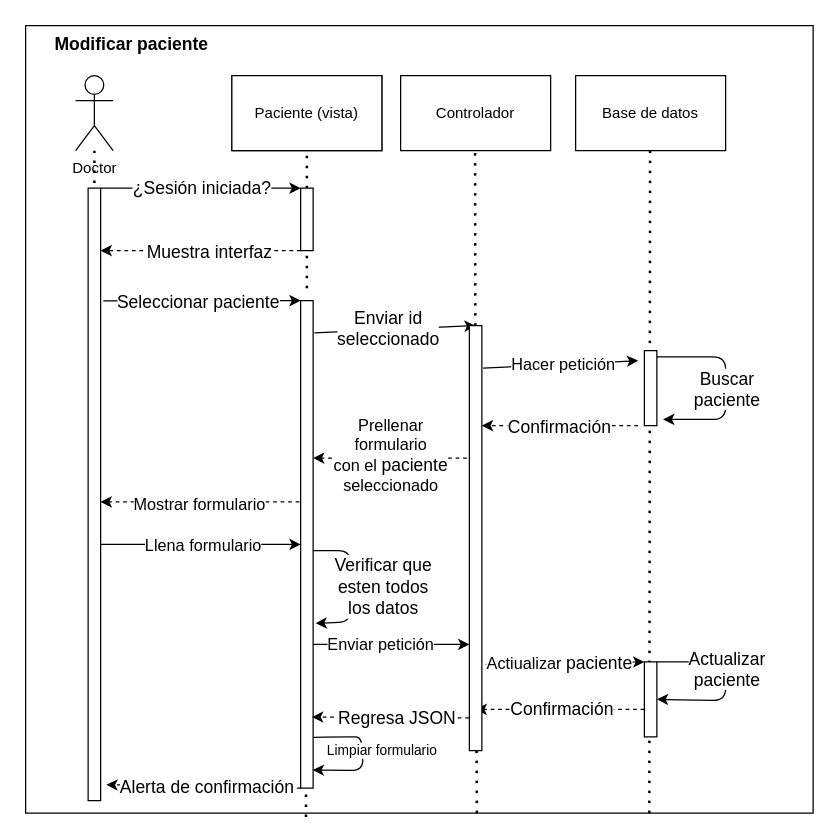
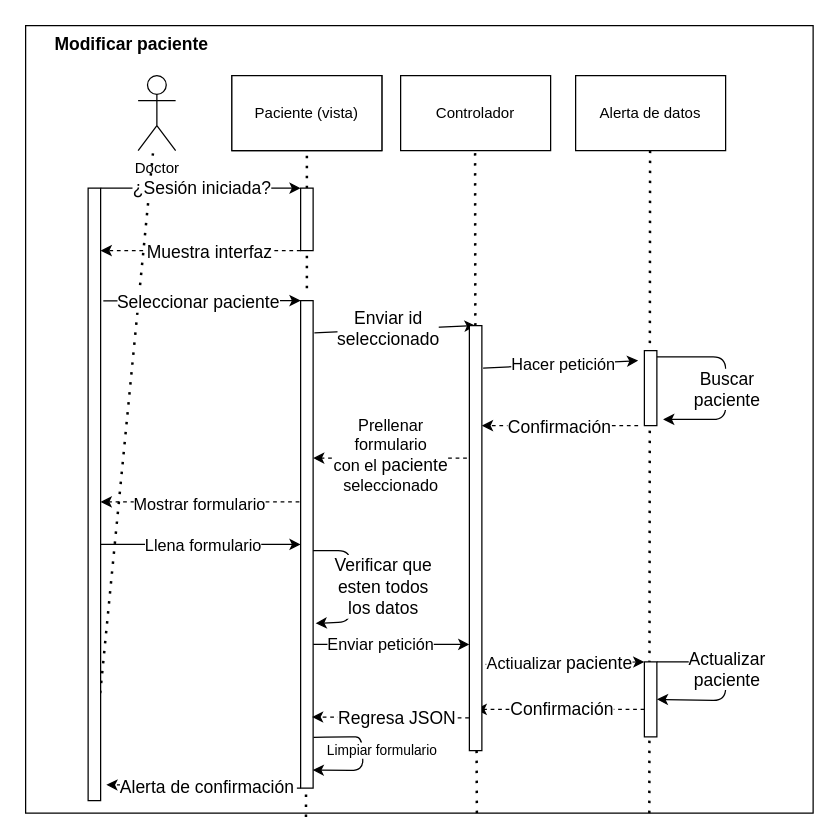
  <mxCell id="0" />
  <mxCell id="1" parent="0" />
  <mxCell id="2" value="" style="endArrow=none;dashed=1;html=1;dashPattern=1 3;strokeWidth=2;fontSize=14;startArrow=none;" parent="1" target="47" edge="1"><mxGeometry width="50" height="50" relative="1" as="geometry"><mxPoint x="520" y="430" as="sourcePoint" /><mxPoint x="519.57" y="120" as="targetPoint" /><Array as="points"><mxPoint x="520" y="610" /></Array></mxGeometry></mxCell>
  <mxCell id="3" value="" style="whiteSpace=wrap;html=1;" parent="1" vertex="1"><mxGeometry y="20" width="630" height="630" as="geometry" x="20" /></mxCell>
  <mxCell id="4" value="" style="endArrow=none;dashed=1;html=1;dashPattern=1 3;strokeWidth=2;fontSize=14;startArrow=none;" parent="1" edge="1"><mxGeometry width="50" height="50" relative="1" as="geometry"><mxPoint x="245" y="230" as="sourcePoint" /><mxPoint x="245" y="120" as="targetPoint" /></mxGeometry></mxCell>
  <mxCell id="5" value="" style="endArrow=none;dashed=1;html=1;dashPattern=1 3;strokeWidth=2;fontSize=14;" parent="1" target="6" edge="1"><mxGeometry width="50" height="50" relative="1" as="geometry"><mxPoint x="75" y="601.818" as="sourcePoint" /><mxPoint x="240" y="180" as="targetPoint" /></mxGeometry></mxCell>
- <mxCell id="6" value="Doctor&lt;br&gt;" style="shape=umlActor;verticalLabelPosition=bottom;verticalAlign=top;html=1;outlineConnect=0;" parent="1" vertex="1"><mxGeometry x="60" y="60" width="30" height="60" as="geometry" /></mxCell>
+ <mxCell id="6" value="Doctor&lt;br&gt;" style="shape=umlActor;verticalLabelPosition=bottom;verticalAlign=top;html=1;outlineConnect=0;" parent="1" vertex="1"><mxGeometry x="110" y="60" width="30" height="60" as="geometry" /></mxCell>
  <mxCell id="7" value="&lt;span style=&quot;font-size: 14px; background-color: rgb(24, 20, 29);&quot;&gt;Paciente (Vista)&lt;/span&gt;" style="rounded=0;whiteSpace=wrap;html=1;" parent="1" vertex="1"><mxGeometry x="185" y="60" width="120" height="60" as="geometry" /></mxCell>
  <mxCell id="8" style="edgeStyle=none;html=1;entryX=0;entryY=0;entryDx=0;entryDy=0;fontSize=14;exitX=1;exitY=0;exitDx=0;exitDy=0;" parent="1" source="14" target="20" edge="1"><mxGeometry relative="1" as="geometry" /></mxCell>
  <mxCell id="9" value="¿Sesión iniciada?" style="edgeLabel;html=1;align=center;verticalAlign=middle;resizable=0;points=[];fontSize=14;" parent="8" vertex="1" connectable="0"><mxGeometry x="0.244" y="-3" relative="1" as="geometry"><mxPoint x="-19" y="-3" as="offset" /></mxGeometry></mxCell>
  <mxCell id="10" style="edgeStyle=none;html=1;exitX=1.214;exitY=0.184;exitDx=0;exitDy=0;entryX=0;entryY=0;entryDx=0;entryDy=0;fontSize=14;exitPerimeter=0;" parent="1" source="14" target="33" edge="1"><mxGeometry relative="1" as="geometry"><mxPoint x="240" y="230" as="targetPoint" /></mxGeometry></mxCell>
  <mxCell id="11" value="Seleccionar paciente" style="edgeLabel;html=1;align=center;verticalAlign=middle;resizable=0;points=[];fontSize=14;" parent="10" vertex="1" connectable="0"><mxGeometry x="0.262" y="-2" relative="1" as="geometry"><mxPoint x="-25" y="-2" as="offset" /></mxGeometry></mxCell>
  <mxCell id="12" style="edgeStyle=none;html=1;entryX=0;entryY=0.5;entryDx=0;entryDy=0;fontSize=13;" parent="1" target="33" edge="1"><mxGeometry relative="1" as="geometry"><mxPoint x="80" y="435" as="sourcePoint" /></mxGeometry></mxCell>
  <mxCell id="13" value="Llena formulario" style="edgeLabel;html=1;align=center;verticalAlign=middle;resizable=0;points=[];fontSize=13;" parent="12" vertex="1" connectable="0"><mxGeometry x="0.221" relative="1" as="geometry"><mxPoint x="-17" as="offset" /></mxGeometry></mxCell>
  <mxCell id="14" value="" style="whiteSpace=wrap;html=1;" parent="1" vertex="1"><mxGeometry x="70" y="150" width="10" height="490" as="geometry" /></mxCell>
  <mxCell id="15" value="Controlador" style="rounded=0;whiteSpace=wrap;html=1;" parent="1" vertex="1"><mxGeometry x="320" y="60" width="120" height="60" as="geometry" /></mxCell>
- <mxCell id="16" value="Base de datos" style="rounded=0;whiteSpace=wrap;html=1;" parent="1" vertex="1"><mxGeometry x="460" y="60" width="120" height="60" as="geometry" /></mxCell>
+ <mxCell id="16" value="Alerta de datos" style="rounded=0;whiteSpace=wrap;html=1;" parent="1" vertex="1"><mxGeometry x="460" y="60" width="120" height="60" as="geometry" /></mxCell>
  <mxCell id="17" value="&lt;b&gt;&lt;font style=&quot;font-size: 14px;&quot;&gt;Modificar paciente&lt;/font&gt;&lt;/b&gt;&lt;b&gt;&lt;font style=&quot;font-size: 14px;&quot;&gt;&lt;br&gt;&lt;/font&gt;&lt;/b&gt;" style="text;html=1;strokeColor=none;fillColor=none;align=center;verticalAlign=middle;whiteSpace=wrap;rounded=0;" parent="1" vertex="1"><mxGeometry x="30" y="20" width="150" height="30" as="geometry" /></mxCell>
  <mxCell id="18" style="edgeStyle=none;html=1;exitX=0;exitY=1;exitDx=0;exitDy=0;fontSize=14;dashed=1;" parent="1" source="20" edge="1"><mxGeometry relative="1" as="geometry"><mxPoint x="80" y="200" as="targetPoint" /></mxGeometry></mxCell>
  <mxCell id="19" value="Muestra interfaz" style="edgeLabel;html=1;align=center;verticalAlign=middle;resizable=0;points=[];fontSize=14;" parent="18" vertex="1" connectable="0"><mxGeometry x="-0.076" relative="1" as="geometry"><mxPoint as="offset" /></mxGeometry></mxCell>
  <mxCell id="20" value="" style="whiteSpace=wrap;html=1;" parent="1" vertex="1"><mxGeometry x="240" y="150" width="10" height="50" as="geometry" /></mxCell>
  <mxCell id="21" value="" style="endArrow=none;dashed=1;html=1;dashPattern=1 3;strokeWidth=2;fontSize=14;exitX=0.356;exitY=1.005;exitDx=0;exitDy=0;exitPerimeter=0;" parent="1" source="3" edge="1"><mxGeometry width="50" height="50" relative="1" as="geometry"><mxPoint x="244.55" y="601.818" as="sourcePoint" /><mxPoint x="244.938" y="320" as="targetPoint" /></mxGeometry></mxCell>
  <mxCell id="22" value="" style="endArrow=none;dashed=1;html=1;dashPattern=1 3;strokeWidth=2;fontSize=14;startArrow=none;" parent="1" source="46" edge="1"><mxGeometry width="50" height="50" relative="1" as="geometry"><mxPoint x="380" y="400" as="sourcePoint" /><mxPoint x="379.57" y="120" as="targetPoint" /></mxGeometry></mxCell>
  <mxCell id="23" value="" style="endArrow=none;dashed=1;html=1;dashPattern=1 3;strokeWidth=2;fontSize=14;startArrow=none;exitX=0.573;exitY=1;exitDx=0;exitDy=0;exitPerimeter=0;" parent="1" source="3" edge="1"><mxGeometry width="50" height="50" relative="1" as="geometry"><mxPoint x="380" y="550" as="sourcePoint" /><mxPoint x="380.124" y="440" as="targetPoint" /></mxGeometry></mxCell>
  <mxCell id="24" value="" style="endArrow=none;dashed=1;html=1;dashPattern=1 3;strokeWidth=2;fontSize=14;startArrow=none;exitX=0.792;exitY=1;exitDx=0;exitDy=0;exitPerimeter=0;" parent="1" source="3" edge="1"><mxGeometry width="50" height="50" relative="1" as="geometry"><mxPoint x="520" y="620" as="sourcePoint" /><mxPoint x="519.57" y="120" as="targetPoint" /><Array as="points" /></mxGeometry></mxCell>
  <mxCell id="25" style="edgeStyle=none;html=1;entryX=0.5;entryY=0;entryDx=0;entryDy=0;fontSize=14;exitX=1.1;exitY=0.066;exitDx=0;exitDy=0;exitPerimeter=0;" parent="1" source="33" target="46" edge="1"><mxGeometry relative="1" as="geometry"><mxPoint x="250" y="330" as="sourcePoint" /></mxGeometry></mxCell>
  <mxCell id="26" value="Enviar id &lt;br&gt;seleccionado" style="edgeLabel;html=1;align=center;verticalAlign=middle;resizable=0;points=[];fontSize=14;" parent="25" vertex="1" connectable="0"><mxGeometry x="0.37" y="-1" relative="1" as="geometry"><mxPoint x="-29" y="-1" as="offset" /></mxGeometry></mxCell>
  <mxCell id="27" style="edgeStyle=none;html=1;exitX=0;exitY=1;exitDx=0;exitDy=0;entryX=1.457;entryY=0.974;entryDx=0;entryDy=0;entryPerimeter=0;dashed=1;fontSize=14;" parent="1" source="33" target="14" edge="1"><mxGeometry relative="1" as="geometry" /></mxCell>
  <mxCell id="28" value="Alerta de confirmación" style="edgeLabel;html=1;align=center;verticalAlign=middle;resizable=0;points=[];fontSize=14;" parent="27" vertex="1" connectable="0"><mxGeometry x="0.162" y="-3" relative="1" as="geometry"><mxPoint x="14" y="3" as="offset" /></mxGeometry></mxCell>
  <mxCell id="29" style="edgeStyle=none;html=1;dashed=1;fontSize=13;exitX=-0.1;exitY=0.413;exitDx=0;exitDy=0;exitPerimeter=0;" parent="1" source="33" edge="1"><mxGeometry relative="1" as="geometry"><mxPoint x="80" y="401" as="targetPoint" /></mxGeometry></mxCell>
  <mxCell id="30" value="Mostrar formulario" style="edgeLabel;html=1;align=center;verticalAlign=middle;resizable=0;points=[];fontSize=13;" parent="29" vertex="1" connectable="0"><mxGeometry x="-0.354" y="1" relative="1" as="geometry"><mxPoint x="-29" as="offset" /></mxGeometry></mxCell>
  <mxCell id="31" style="edgeStyle=none;html=1;entryX=0;entryY=0.75;entryDx=0;entryDy=0;fontSize=13;exitX=1;exitY=0.705;exitDx=0;exitDy=0;exitPerimeter=0;" parent="1" source="33" target="46" edge="1"><mxGeometry relative="1" as="geometry"><mxPoint x="260" y="517" as="sourcePoint" /></mxGeometry></mxCell>
  <mxCell id="32" value="Enviar petición" style="edgeLabel;html=1;align=center;verticalAlign=middle;resizable=0;points=[];fontSize=13;" parent="31" vertex="1" connectable="0"><mxGeometry x="-0.252" relative="1" as="geometry"><mxPoint x="7" as="offset" /></mxGeometry></mxCell>
  <mxCell id="33" value="" style="whiteSpace=wrap;html=1;" parent="1" vertex="1"><mxGeometry x="240" y="240" width="10" height="390" as="geometry" /></mxCell>
  <mxCell id="34" style="edgeStyle=none;html=1;exitX=1;exitY=0;exitDx=0;exitDy=0;fontSize=14;entryX=1;entryY=0.5;entryDx=0;entryDy=0;" parent="1" source="38" target="38" edge="1"><mxGeometry relative="1" as="geometry"><mxPoint x="530" y="579" as="targetPoint" /><Array as="points"><mxPoint x="580" y="529" /><mxPoint x="580" y="560" /></Array></mxGeometry></mxCell>
  <mxCell id="35" value="Actualizar&lt;br&gt;paciente" style="edgeLabel;html=1;align=center;verticalAlign=middle;resizable=0;points=[];fontSize=14;" parent="34" vertex="1" connectable="0"><mxGeometry x="-0.127" y="2" relative="1" as="geometry"><mxPoint x="-2" y="-2" as="offset" /></mxGeometry></mxCell>
  <mxCell id="36" style="edgeStyle=none;html=1;exitX=0;exitY=0.633;exitDx=0;exitDy=0;fontSize=14;dashed=1;exitPerimeter=0;" parent="1" source="38" edge="1"><mxGeometry relative="1" as="geometry"><mxPoint x="380" y="567" as="targetPoint" /></mxGeometry></mxCell>
  <mxCell id="37" value="Confirmación" style="edgeLabel;html=1;align=center;verticalAlign=middle;resizable=0;points=[];fontSize=14;" parent="36" vertex="1" connectable="0"><mxGeometry x="-0.41" relative="1" as="geometry"><mxPoint x="-27" as="offset" /></mxGeometry></mxCell>
  <mxCell id="38" value="" style="whiteSpace=wrap;html=1;" parent="1" vertex="1"><mxGeometry x="515" y="529" width="10" height="60" as="geometry" /></mxCell>
  <mxCell id="39" value="" style="endArrow=none;dashed=1;html=1;dashPattern=1 3;strokeWidth=2;fontSize=14;startArrow=none;" parent="1" target="46" edge="1"><mxGeometry width="50" height="50" relative="1" as="geometry"><mxPoint x="380" y="400" as="sourcePoint" /><mxPoint x="379.57" y="120" as="targetPoint" /></mxGeometry></mxCell>
  <mxCell id="40" style="edgeStyle=none;html=1;exitX=1.1;exitY=0.1;exitDx=0;exitDy=0;exitPerimeter=0;" parent="1" source="46" edge="1"><mxGeometry relative="1" as="geometry"><mxPoint x="510" y="288" as="targetPoint" /></mxGeometry></mxCell>
  <mxCell id="41" value="&lt;font style=&quot;font-size: 13px;&quot;&gt;Hacer petición&lt;/font&gt;" style="edgeLabel;html=1;align=center;verticalAlign=middle;resizable=0;points=[];" parent="40" vertex="1" connectable="0"><mxGeometry x="0.264" relative="1" as="geometry"><mxPoint x="-14" as="offset" /></mxGeometry></mxCell>
  <mxCell id="42" style="edgeStyle=none;html=1;exitX=-0.2;exitY=0.312;exitDx=0;exitDy=0;fontSize=13;exitPerimeter=0;dashed=1;" parent="1" source="46" edge="1"><mxGeometry relative="1" as="geometry"><mxPoint x="250" y="366" as="targetPoint" /></mxGeometry></mxCell>
  <mxCell id="43" value="Prellenar &lt;br&gt;formulario &lt;br&gt;con el&amp;nbsp;&lt;span style=&quot;font-size: 14px;&quot;&gt;paciente&lt;/span&gt;&lt;br&gt;seleccionado" style="edgeLabel;html=1;align=center;verticalAlign=middle;resizable=0;points=[];fontSize=13;" parent="42" vertex="1" connectable="0"><mxGeometry x="-0.475" y="-1" relative="1" as="geometry"><mxPoint x="-30" y="-2" as="offset" /></mxGeometry></mxCell>
  <mxCell id="44" style="edgeStyle=none;html=1;exitX=1.3;exitY=0.797;exitDx=0;exitDy=0;entryX=0;entryY=0;entryDx=0;entryDy=0;fontSize=13;exitPerimeter=0;" parent="1" source="46" target="38" edge="1"><mxGeometry relative="1" as="geometry" /></mxCell>
  <mxCell id="45" value="Actiualizar&amp;nbsp;&lt;span style=&quot;font-size: 14px;&quot;&gt;paciente&lt;/span&gt;" style="edgeLabel;html=1;align=center;verticalAlign=middle;resizable=0;points=[];fontSize=13;" parent="44" vertex="1" connectable="0"><mxGeometry x="0.562" y="-2" relative="1" as="geometry"><mxPoint x="-41" y="-2" as="offset" /></mxGeometry></mxCell>
  <mxCell id="46" value="" style="whiteSpace=wrap;html=1;" parent="1" vertex="1"><mxGeometry x="375" y="260" width="10" height="340" as="geometry" /></mxCell>
  <mxCell id="47" value="" style="whiteSpace=wrap;html=1;" parent="1" vertex="1"><mxGeometry x="515" y="280" width="10" height="60" as="geometry" /></mxCell>
  <mxCell id="48" style="edgeStyle=none;html=1;exitX=1;exitY=0;exitDx=0;exitDy=0;fontSize=14;" parent="1" edge="1"><mxGeometry relative="1" as="geometry"><mxPoint x="530" y="335" as="targetPoint" /><Array as="points"><mxPoint x="580" y="285" /><mxPoint x="580" y="335" /></Array><mxPoint x="525" y="285" as="sourcePoint" /></mxGeometry></mxCell>
  <mxCell id="49" value="Buscar &lt;br&gt;paciente" style="edgeLabel;html=1;align=center;verticalAlign=middle;resizable=0;points=[];fontSize=14;" parent="48" vertex="1" connectable="0"><mxGeometry x="-0.127" y="2" relative="1" as="geometry"><mxPoint x="-2" y="12" as="offset" /></mxGeometry></mxCell>
  <mxCell id="50" style="edgeStyle=none;html=1;exitX=0;exitY=1;exitDx=0;exitDy=0;fontSize=14;dashed=1;" parent="1" edge="1"><mxGeometry relative="1" as="geometry"><mxPoint x="385" y="340" as="targetPoint" /><mxPoint x="510" y="340" as="sourcePoint" /></mxGeometry></mxCell>
  <mxCell id="51" value="Confirmación" style="edgeLabel;html=1;align=center;verticalAlign=middle;resizable=0;points=[];fontSize=14;" parent="50" vertex="1" connectable="0"><mxGeometry x="-0.41" relative="1" as="geometry"><mxPoint x="-27" as="offset" /></mxGeometry></mxCell>
  <mxCell id="52" style="edgeStyle=none;html=1;exitX=1;exitY=0;exitDx=0;exitDy=0;fontSize=14;entryX=1.2;entryY=0.662;entryDx=0;entryDy=0;entryPerimeter=0;" parent="1" target="33" edge="1"><mxGeometry relative="1" as="geometry"><mxPoint x="260" y="510" as="targetPoint" /><Array as="points"><mxPoint x="280" y="440" /><mxPoint x="280" y="460" /><mxPoint x="280" y="497" /></Array><mxPoint x="250" y="440" as="sourcePoint" /></mxGeometry></mxCell>
  <mxCell id="53" value="Verificar que &lt;br&gt;esten todos &lt;br&gt;los datos" style="edgeLabel;html=1;align=center;verticalAlign=middle;resizable=0;points=[];fontSize=14;" parent="52" vertex="1" connectable="0"><mxGeometry x="-0.045" y="1" relative="1" as="geometry"><mxPoint x="24" y="3" as="offset" /></mxGeometry></mxCell>
  <mxCell id="54" style="edgeStyle=none;html=1;exitX=-0.033;exitY=0.923;exitDx=0;exitDy=0;dashed=1;fontSize=14;exitPerimeter=0;entryX=0.911;entryY=0.854;entryDx=0;entryDy=0;entryPerimeter=0;" parent="1" source="46" target="33" edge="1"><mxGeometry relative="1" as="geometry"><mxPoint x="250" y="580" as="targetPoint" /><mxPoint x="377.5" y="580" as="sourcePoint" /></mxGeometry></mxCell>
  <mxCell id="55" value="Regresa JSON" style="edgeLabel;html=1;align=center;verticalAlign=middle;resizable=0;points=[];fontSize=14;" parent="54" vertex="1" connectable="0"><mxGeometry x="0.398" y="2" relative="1" as="geometry"><mxPoint x="30" y="-2" as="offset" /></mxGeometry></mxCell>
  <mxCell id="56" style="edgeStyle=none;html=1;entryX=0.967;entryY=0.963;entryDx=0;entryDy=0;entryPerimeter=0;exitX=1.133;exitY=0.891;exitDx=0;exitDy=0;exitPerimeter=0;" parent="1" target="33" edge="1"><mxGeometry relative="1" as="geometry"><mxPoint x="250.33" y="589.49" as="sourcePoint" /><Array as="points"><mxPoint x="269" y="589" /><mxPoint x="289" y="589" /><mxPoint x="290" y="616" /></Array><mxPoint x="250" y="641.74" as="targetPoint" /></mxGeometry></mxCell>
  <mxCell id="57" value="Limpiar formulario" style="edgeLabel;html=1;align=center;verticalAlign=middle;resizable=0;points=[];" parent="56" vertex="1" connectable="0"><mxGeometry x="0.56" y="-2" relative="1" as="geometry"><mxPoint x="32" y="-14" as="offset" /></mxGeometry></mxCell>
  <mxCell id="58" value="Paciente (vista)" style="rounded=0;whiteSpace=wrap;html=1;" vertex="1" parent="1"><mxGeometry x="185" y="60" width="120" height="60" as="geometry" /></mxCell>
